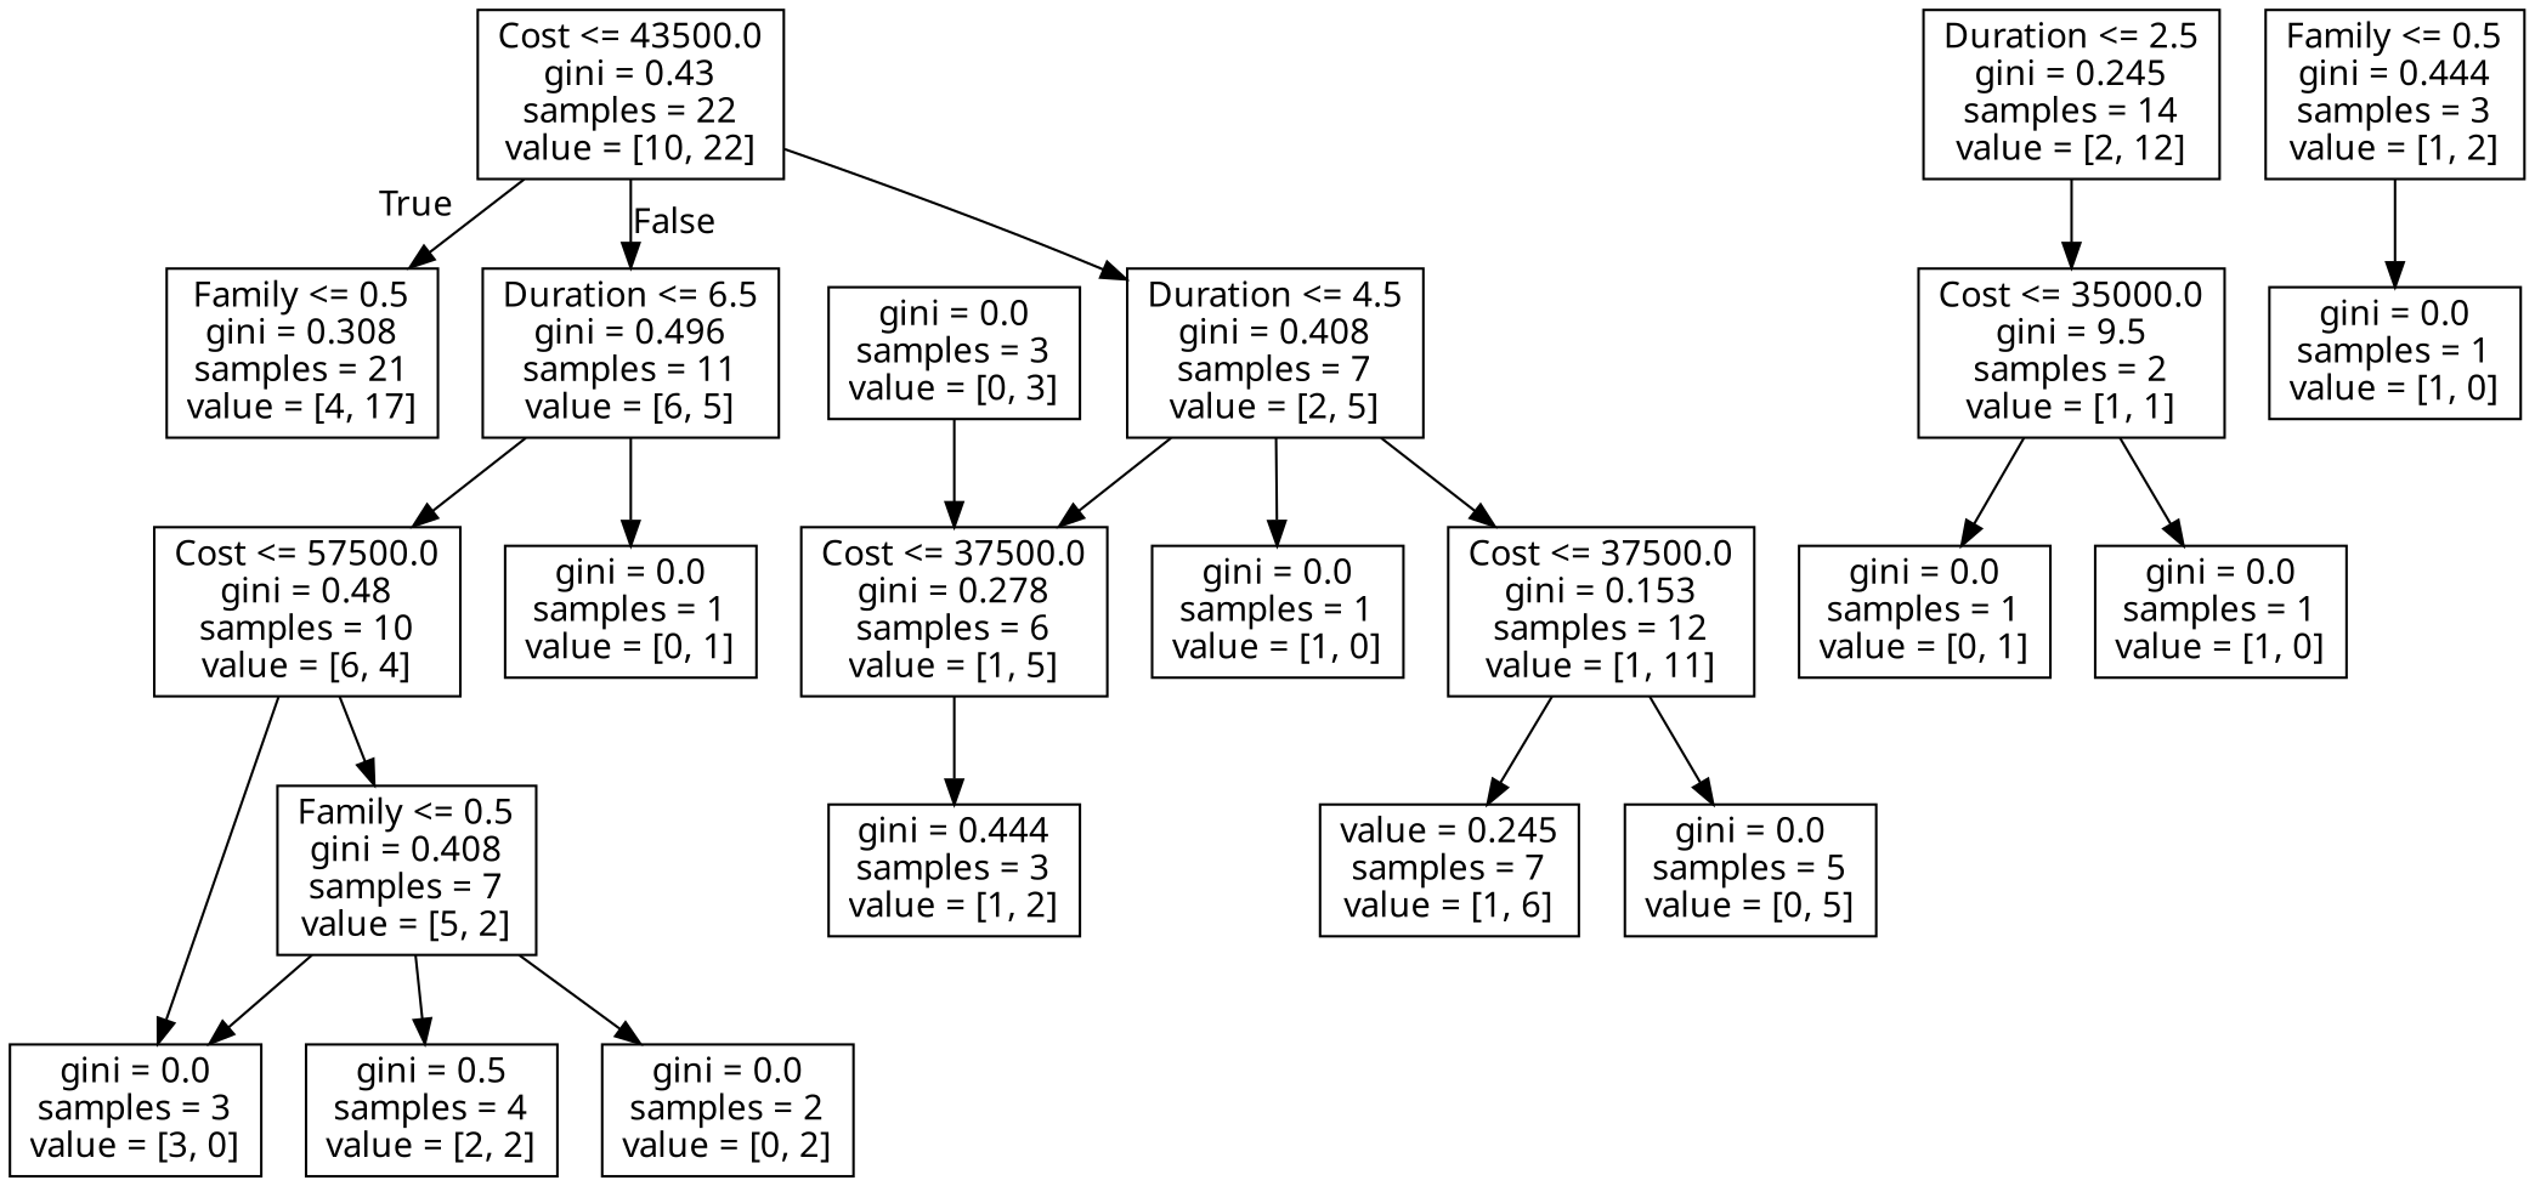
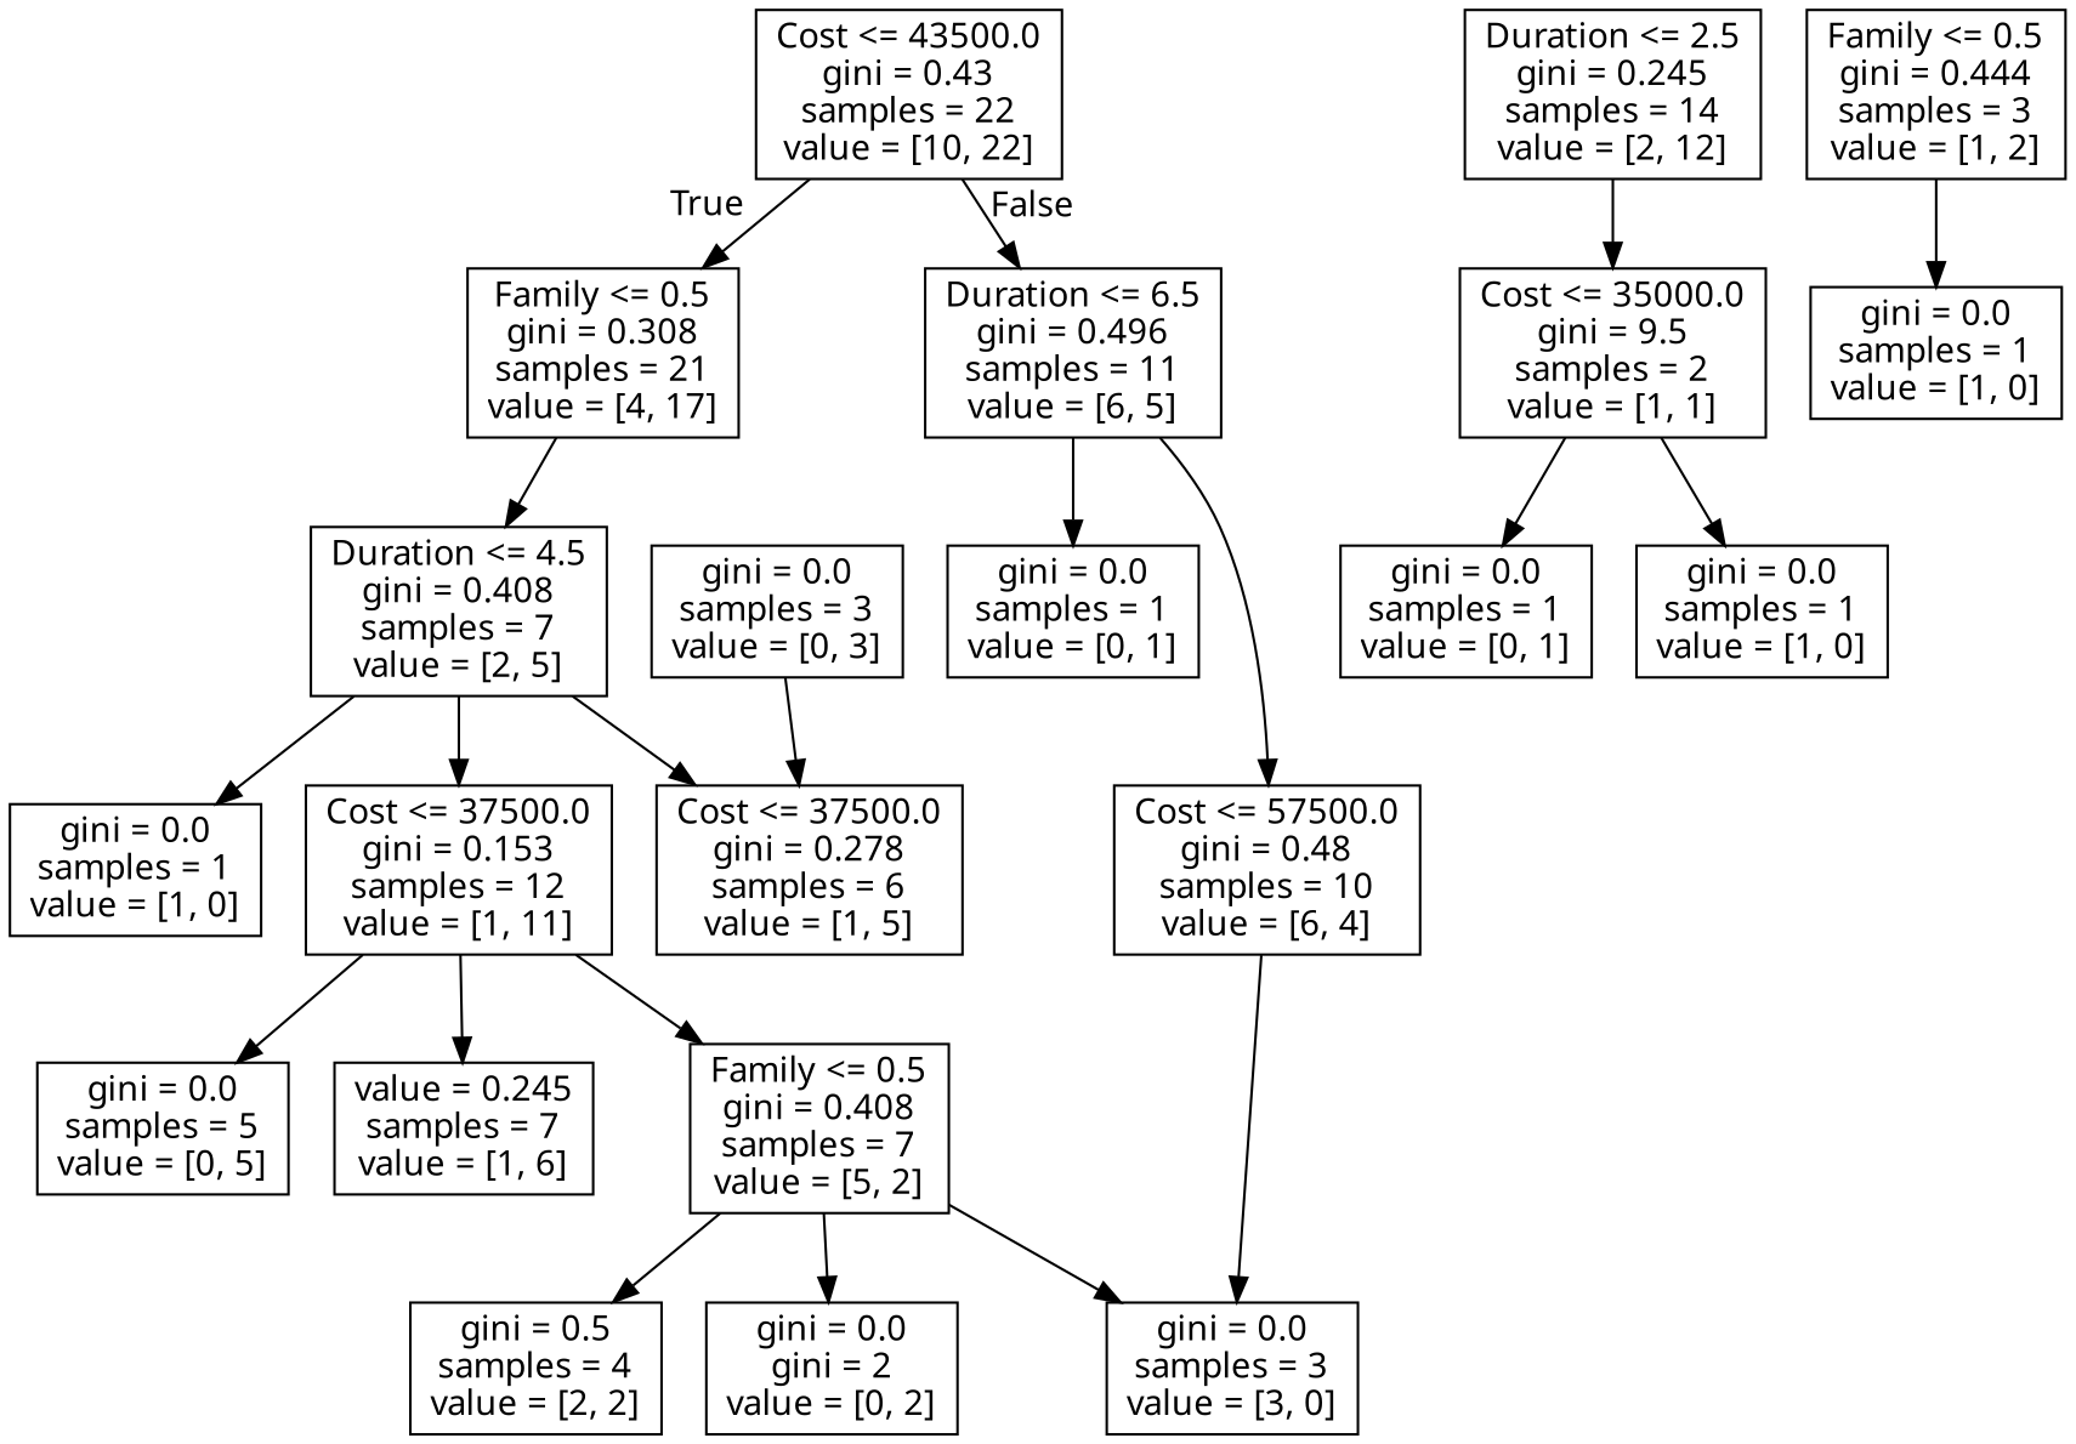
  digraph {
    fontname="Noto Sans"
    node [fontname="Noto Sans" shape=box]
    edge [fontname="Noto Sans"]
    n1 [label="Cost <= 43500.0\ngini = 0.43\nsamples = 22\nvalue = [10, 22]"]
    n2 [label="Family <= 0.5\ngini = 0.308\nsamples = 21\nvalue = [4, 17]"]
    n3 [label="Duration <= 6.5\ngini = 0.496\nsamples = 11\nvalue = [6, 5]"]
    n4 [label="Duration <= 4.5\ngini = 0.408\nsamples = 7\nvalue = [2, 5]"]
    n5 [label="Cost <= 57500.0\ngini = 0.48\nsamples = 10\nvalue = [6, 4]"]
    n6 [label="gini = 0.0\nsamples = 1\nvalue = [0, 1]"]
    n7 [label="Cost <= 37500.0\ngini = 0.278\nsamples = 6\nvalue = [1, 5]"]
    n8 [label="gini = 0.0\nsamples = 1\nvalue = [1, 0]"]
    n9 [label="Cost <= 37500.0\ngini = 0.153\nsamples = 12\nvalue = [1, 11]"]
    n10 [label="Duration <= 2.5\ngini = 0.245\nsamples = 14\nvalue = [2, 12]"]
    n11 [label="Cost <= 35000.0\ngini = 9.5\nsamples = 2\nvalue = [1, 1]"]
-   n12 [label="gini = 0.444\nsamples = 3\nvalue = [1, 2]"]
    n13 [label="gini = 0.0\nsamples = 3\nvalue = [0, 3]"]
    n14 [label="gini = 0.0\nsamples = 1\nvalue = [0, 1]"]
    n15 [label="gini = 0.0\nsamples = 1\nvalue = [1, 0]"]
    n16 [label="value = 0.245\nsamples = 7\nvalue = [1, 6]"]
    n17 [label="gini = 0.0\nsamples = 5\nvalue = [0, 5]"]
    n18 [label="Family <= 0.5\ngini = 0.408\nsamples = 7\nvalue = [5, 2]"]
    n19 [label="gini = 0.0\nsamples = 3\nvalue = [3, 0]"]
    n20 [label="gini = 0.5\nsamples = 4\nvalue = [2, 2]"]
-   n21 [label="gini = 0.0\nsamples = 2\nvalue = [0, 2]"]
+   n21 [label="gini = 0.0\ngini = 2\nvalue = [0, 2]"]
    n22 [label="Family <= 0.5\ngini = 0.444\nsamples = 3\nvalue = [1, 2]"]
    n23 [label="gini = 0.0\nsamples = 1\nvalue = [1, 0]"]
    n1 -> n2 [headlabel=True labelangle=45 labeldistance=2.5]
    n1 -> n3 [headlabel=False labelangle=-45 labeldistance=2.5]
-   n1 -> n4
+   n2 -> n4
    n3 -> n5
    n3 -> n6
    n4 -> n7
    n4 -> n8
    n4 -> n9
-   n5 -> n18
+   n9 -> n18
    n5 -> n19
-   n7 -> n12
    n9 -> n16
    n9 -> n17
    n10 -> n11
    n11 -> n14
    n11 -> n15
    n13 -> n7
    n18 -> n19
    n18 -> n20
    n18 -> n21
    n22 -> n23
  }
